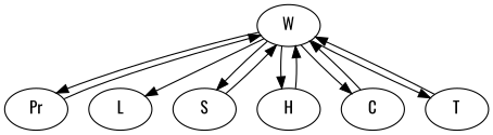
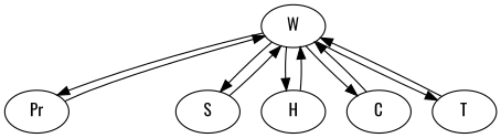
  digraph {
    fontname=Oswald
    rankdir=TB
    node [fontname=Oswald]
    edge [fontname=Oswald]
    W
    Pr
-   L
    S
    H
    C
    T
    W -> Pr
-   W -> L
    W -> S
    W -> H
    W -> C
    W -> T
    Pr -> W
    S -> W
    H -> W
    C -> W
    T -> W
  }
